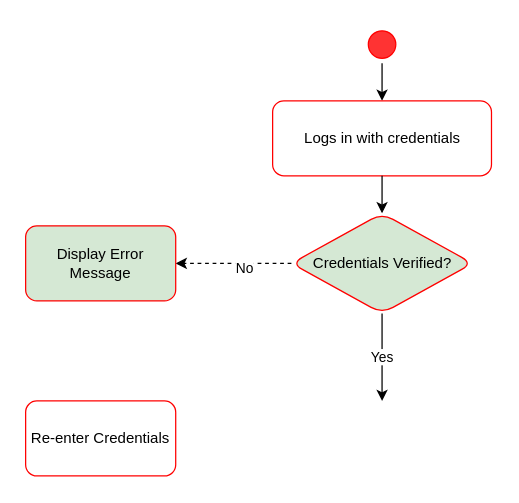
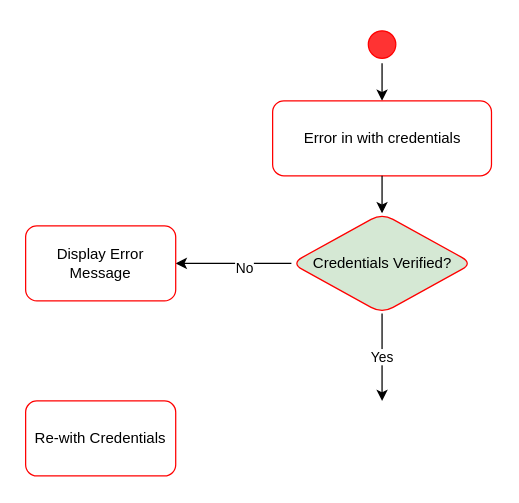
  <mxCell id="0" />
  <mxCell id="1" parent="0" />
  <mxCell id="2" value="" style="edgeStyle=orthogonalEdgeStyle;rounded=0;orthogonalLoop=1;jettySize=auto;html=1;exitX=0.5;exitY=1;exitDx=0;exitDy=0;" parent="1" source="11" target="3" edge="1"><mxGeometry relative="1" as="geometry"><mxPoint x="305" y="40" as="sourcePoint" /></mxGeometry></mxCell>
- <mxCell id="3" value="Logs in with credentials" style="rounded=1;whiteSpace=wrap;html=1;fillColor=#FFFFFF;strokeColor=#ff0000;" parent="1" vertex="1"><mxGeometry x="217.5" y="80" width="175" height="60" as="geometry" /></mxCell>
- <mxCell id="4" style="edgeStyle=orthogonalEdgeStyle;rounded=0;orthogonalLoop=1;jettySize=auto;html=1;exitX=0;exitY=0.5;exitDx=0;exitDy=0;entryX=1;entryY=0.5;entryDx=0;entryDy=0;dashed=1;" parent="1" source="7" target="8" edge="1"><mxGeometry relative="1" as="geometry" /></mxCell>
+ <mxCell id="3" value="Error in with credentials" style="rounded=1;whiteSpace=wrap;html=1;fillColor=#FFFFFF;strokeColor=#ff0000;" parent="1" vertex="1"><mxGeometry x="217.5" y="80" width="175" height="60" as="geometry" /></mxCell>
+ <mxCell id="4" style="edgeStyle=orthogonalEdgeStyle;rounded=0;orthogonalLoop=1;jettySize=auto;html=1;exitX=0;exitY=0.5;exitDx=0;exitDy=0;entryX=1;entryY=0.5;entryDx=0;entryDy=0;" parent="1" source="7" target="8" edge="1"><mxGeometry relative="1" as="geometry" /></mxCell>
  <mxCell id="5" value="No" style="edgeLabel;html=1;align=center;verticalAlign=middle;resizable=0;points=[];" parent="4" vertex="1" connectable="0"><mxGeometry x="-0.168" y="3" relative="1" as="geometry"><mxPoint as="offset" /></mxGeometry></mxCell>
  <mxCell id="6" value="Yes" style="edgeStyle=orthogonalEdgeStyle;rounded=0;orthogonalLoop=1;jettySize=auto;html=1;entryX=0.5;entryY=0;entryDx=0;entryDy=0;" parent="1" source="7" edge="1"><mxGeometry relative="1" as="geometry"><mxPoint x="305" y="320" as="targetPoint" /></mxGeometry></mxCell>
  <mxCell id="7" value="Credentials Verified?" style="rhombus;whiteSpace=wrap;html=1;fillColor=#d5e8d4;strokeColor=#ff0000;rounded=1;" parent="1" vertex="1"><mxGeometry x="232.5" y="170" width="145" height="80" as="geometry" /></mxCell>
- <mxCell id="8" value="Display Error Message" style="whiteSpace=wrap;html=1;fillColor=#d5e8d4;strokeColor=#ff0000;rounded=1;" parent="1" vertex="1"><mxGeometry x="20" y="180" width="120" height="60" as="geometry" /></mxCell>
- <mxCell id="9" value="Re-enter Credentials" style="whiteSpace=wrap;html=1;fillColor=#FFFFFF;strokeColor=#ff0000;rounded=1;" parent="1" vertex="1"><mxGeometry x="20" y="320" width="120" height="60" as="geometry" /></mxCell>
+ <mxCell id="8" value="Display Error Message" style="whiteSpace=wrap;html=1;fillColor=#FFFFFF;strokeColor=#ff0000;rounded=1;" parent="1" vertex="1"><mxGeometry x="20" y="180" width="120" height="60" as="geometry" /></mxCell>
+ <mxCell id="9" value="Re-with Credentials" style="whiteSpace=wrap;html=1;fillColor=#FFFFFF;strokeColor=#ff0000;rounded=1;" parent="1" vertex="1"><mxGeometry x="20" y="320" width="120" height="60" as="geometry" /></mxCell>
  <mxCell id="10" value="" style="edgeStyle=orthogonalEdgeStyle;rounded=0;orthogonalLoop=1;jettySize=auto;html=1;exitX=0.5;exitY=1;exitDx=0;exitDy=0;entryX=0.5;entryY=0;entryDx=0;entryDy=0;" parent="1" source="3" target="7" edge="1"><mxGeometry relative="1" as="geometry"><mxPoint x="392.5" y="170" as="sourcePoint" /><mxPoint x="392.5" y="210" as="targetPoint" /></mxGeometry></mxCell>
  <mxCell id="11" value="" style="ellipse;html=1;shape=startState;fillColor=#FF3333;strokeColor=#ff0000;" parent="1" vertex="1"><mxGeometry x="290" y="20" width="30" height="30" as="geometry" /></mxCell>
